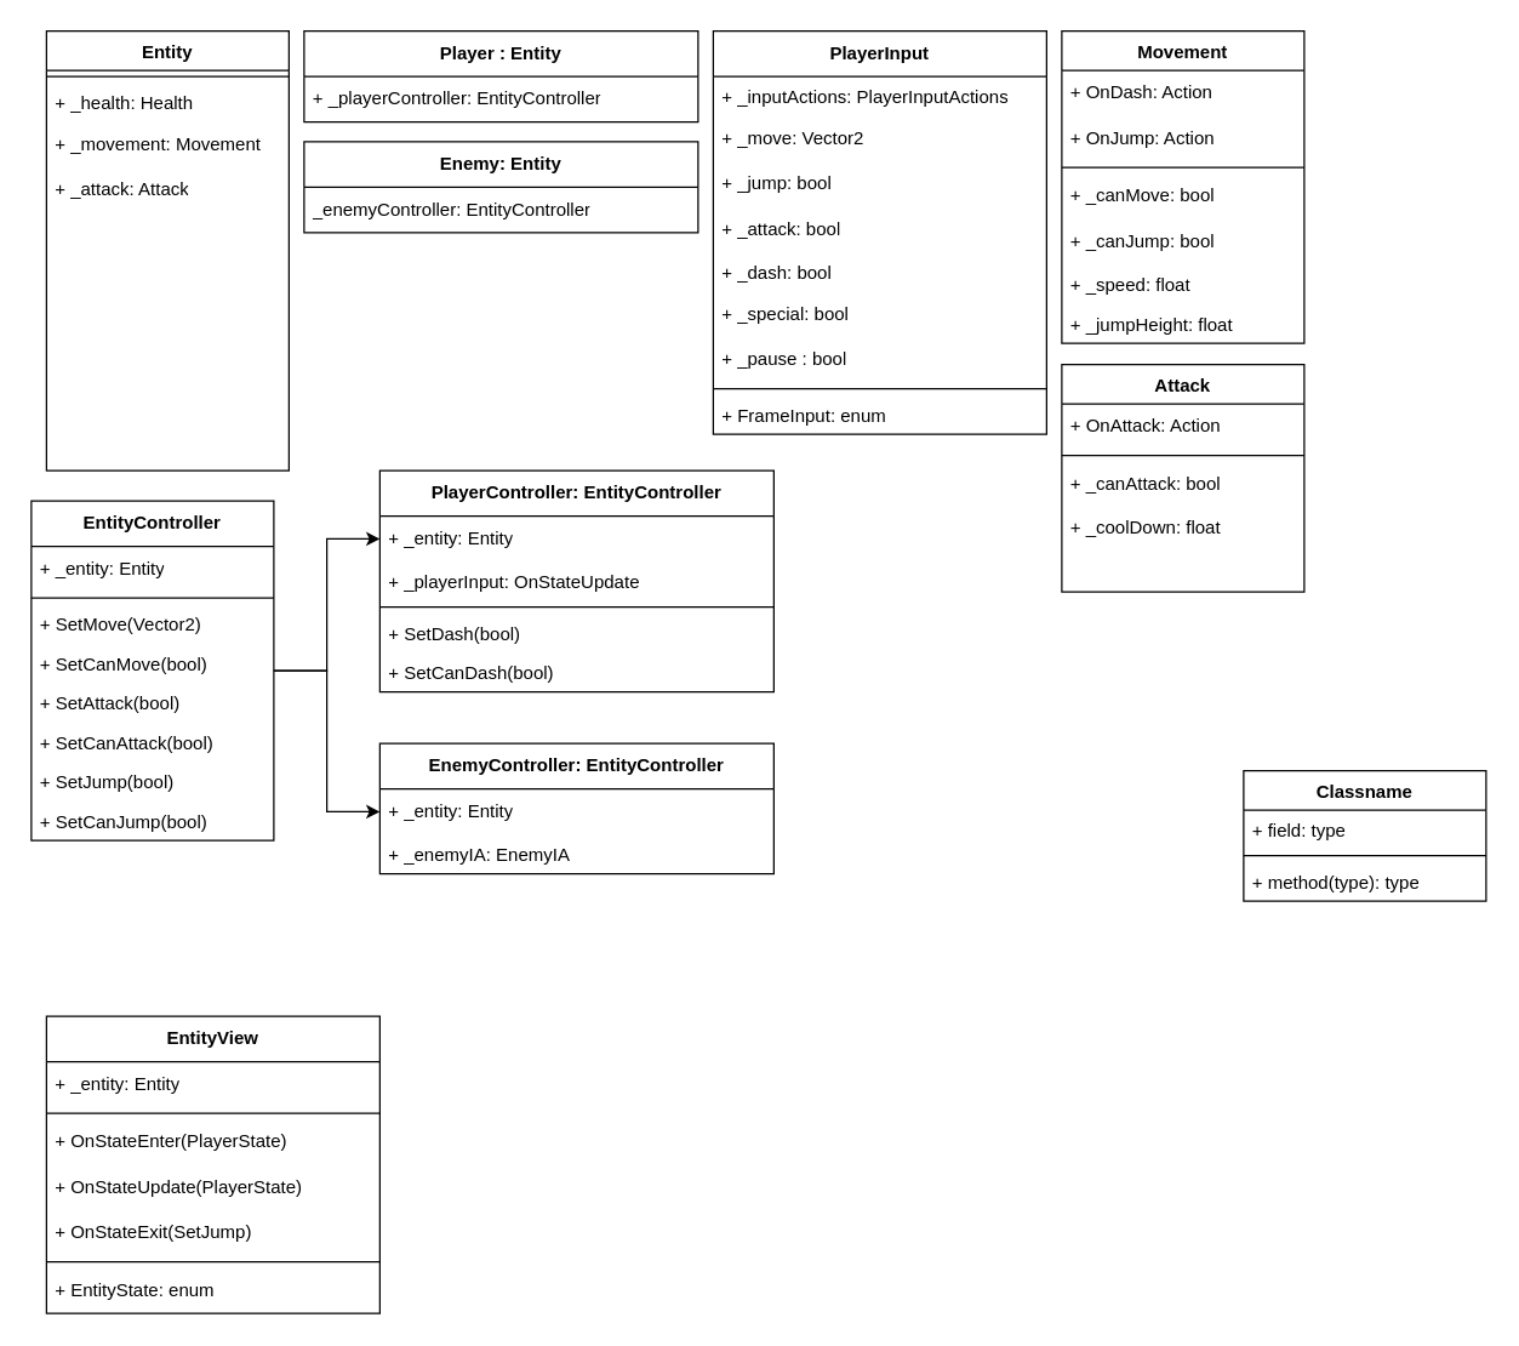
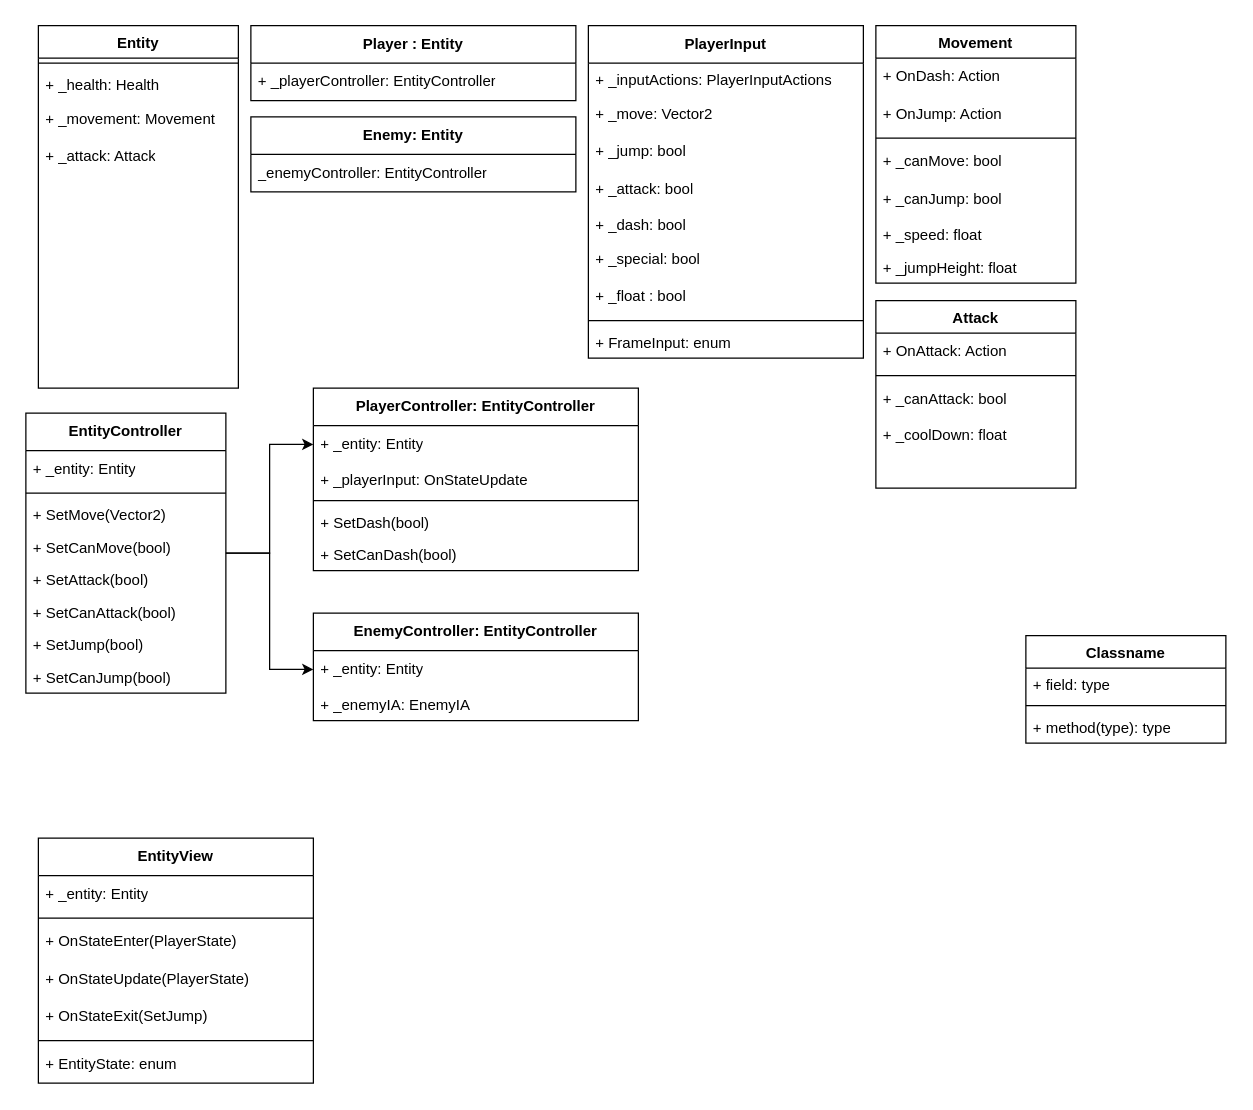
  <mxCell id="0" />
  <mxCell id="1" parent="0" />
  <mxCell id="2" value="Entity" style="swimlane;fontStyle=1;align=center;verticalAlign=top;childLayout=stackLayout;horizontal=1;startSize=26;horizontalStack=0;resizeParent=1;resizeLast=0;collapsible=1;marginBottom=0;rounded=0;shadow=0;strokeWidth=1;" parent="1" vertex="1"><mxGeometry x="30" y="20" width="160" height="290" as="geometry"><mxRectangle x="230" y="140" width="160" height="26" as="alternateBounds" /></mxGeometry></mxCell>
  <mxCell id="3" value="" style="line;strokeWidth=1;fillColor=none;align=left;verticalAlign=middle;spacingTop=-1;spacingLeft=3;spacingRight=3;rotatable=0;labelPosition=right;points=[];portConstraint=eastwest;strokeColor=inherit;" vertex="1" parent="2"><mxGeometry y="26" width="160" height="8" as="geometry" /></mxCell>
  <mxCell id="4" value="+ _health: Health" style="text;align=left;verticalAlign=top;spacingLeft=4;spacingRight=4;overflow=hidden;rotatable=0;points=[[0,0.5],[1,0.5]];portConstraint=eastwest;rounded=0;shadow=0;html=0;" parent="2" vertex="1"><mxGeometry y="34" width="160" height="26" as="geometry" /></mxCell>
  <mxCell id="5" value="+ _movement: Movement" style="text;strokeColor=none;fillColor=none;align=left;verticalAlign=middle;spacingLeft=4;spacingRight=4;overflow=hidden;points=[[0,0.5],[1,0.5]];portConstraint=eastwest;rotatable=0;whiteSpace=wrap;html=1;" parent="2" vertex="1"><mxGeometry y="60" width="160" height="30" as="geometry" /></mxCell>
  <mxCell id="6" value="+ _attack: Attack" style="text;strokeColor=none;fillColor=none;align=left;verticalAlign=middle;spacingLeft=4;spacingRight=4;overflow=hidden;points=[[0,0.5],[1,0.5]];portConstraint=eastwest;rotatable=0;whiteSpace=wrap;html=1;" vertex="1" parent="2"><mxGeometry y="90" width="160" height="30" as="geometry" /></mxCell>
  <mxCell id="7" value="&lt;b&gt;Player : Entity&lt;/b&gt;" style="swimlane;fontStyle=0;childLayout=stackLayout;horizontal=1;startSize=30;horizontalStack=0;resizeParent=1;resizeParentMax=0;resizeLast=0;collapsible=1;marginBottom=0;whiteSpace=wrap;html=1;" parent="1" vertex="1"><mxGeometry x="200" y="20" width="260" height="60" as="geometry" /></mxCell>
  <mxCell id="8" value="+ _playerController: EntityController" style="text;strokeColor=none;fillColor=none;align=left;verticalAlign=middle;spacingLeft=4;spacingRight=4;overflow=hidden;points=[[0,0.5],[1,0.5]];portConstraint=eastwest;rotatable=0;whiteSpace=wrap;html=1;" parent="7" vertex="1"><mxGeometry y="30" width="260" height="30" as="geometry" /></mxCell>
  <mxCell id="9" style="edgeStyle=orthogonalEdgeStyle;rounded=0;orthogonalLoop=1;jettySize=auto;html=1;exitX=1;exitY=0.5;exitDx=0;exitDy=0;entryX=0;entryY=0.5;entryDx=0;entryDy=0;" edge="1" parent="1" source="11" target="53"><mxGeometry relative="1" as="geometry" /></mxCell>
  <mxCell id="10" style="edgeStyle=orthogonalEdgeStyle;rounded=0;orthogonalLoop=1;jettySize=auto;html=1;exitX=1;exitY=0.5;exitDx=0;exitDy=0;entryX=0;entryY=0.5;entryDx=0;entryDy=0;" edge="1" parent="1" source="11" target="64"><mxGeometry relative="1" as="geometry" /></mxCell>
  <mxCell id="11" value="&lt;b&gt;EntityController&lt;/b&gt;" style="swimlane;fontStyle=0;childLayout=stackLayout;horizontal=1;startSize=30;horizontalStack=0;resizeParent=1;resizeParentMax=0;resizeLast=0;collapsible=1;marginBottom=0;whiteSpace=wrap;html=1;" parent="1" vertex="1"><mxGeometry x="20" y="330" width="160" height="224" as="geometry" /></mxCell>
  <mxCell id="12" value="+ _entity: Entity" style="text;strokeColor=none;fillColor=none;align=left;verticalAlign=middle;spacingLeft=4;spacingRight=4;overflow=hidden;points=[[0,0.5],[1,0.5]];portConstraint=eastwest;rotatable=0;whiteSpace=wrap;html=1;" parent="11" vertex="1"><mxGeometry y="30" width="160" height="30" as="geometry" /></mxCell>
  <mxCell id="13" value="" style="line;strokeWidth=1;fillColor=none;align=left;verticalAlign=middle;spacingTop=-1;spacingLeft=3;spacingRight=3;rotatable=0;labelPosition=right;points=[];portConstraint=eastwest;strokeColor=inherit;" vertex="1" parent="11"><mxGeometry y="60" width="160" height="8" as="geometry" /></mxCell>
  <mxCell id="14" value="+ SetMove(Vector2)" style="text;strokeColor=none;fillColor=none;align=left;verticalAlign=top;spacingLeft=4;spacingRight=4;overflow=hidden;rotatable=0;points=[[0,0.5],[1,0.5]];portConstraint=eastwest;whiteSpace=wrap;html=1;" vertex="1" parent="11"><mxGeometry y="68" width="160" height="26" as="geometry" /></mxCell>
  <mxCell id="15" value="+ SetCanMove(bool)" style="text;strokeColor=none;fillColor=none;align=left;verticalAlign=top;spacingLeft=4;spacingRight=4;overflow=hidden;rotatable=0;points=[[0,0.5],[1,0.5]];portConstraint=eastwest;whiteSpace=wrap;html=1;" vertex="1" parent="11"><mxGeometry y="94" width="160" height="26" as="geometry" /></mxCell>
  <mxCell id="16" value="+ SetAttack(bool)" style="text;strokeColor=none;fillColor=none;align=left;verticalAlign=top;spacingLeft=4;spacingRight=4;overflow=hidden;rotatable=0;points=[[0,0.5],[1,0.5]];portConstraint=eastwest;whiteSpace=wrap;html=1;" vertex="1" parent="11"><mxGeometry y="120" width="160" height="26" as="geometry" /></mxCell>
  <mxCell id="17" value="+ SetCanAttack(bool)" style="text;strokeColor=none;fillColor=none;align=left;verticalAlign=top;spacingLeft=4;spacingRight=4;overflow=hidden;rotatable=0;points=[[0,0.5],[1,0.5]];portConstraint=eastwest;whiteSpace=wrap;html=1;" vertex="1" parent="11"><mxGeometry y="146" width="160" height="26" as="geometry" /></mxCell>
  <mxCell id="18" value="+ SetJump(bool)" style="text;strokeColor=none;fillColor=none;align=left;verticalAlign=top;spacingLeft=4;spacingRight=4;overflow=hidden;rotatable=0;points=[[0,0.5],[1,0.5]];portConstraint=eastwest;whiteSpace=wrap;html=1;" vertex="1" parent="11"><mxGeometry y="172" width="160" height="26" as="geometry" /></mxCell>
  <mxCell id="19" value="+ SetCanJump(bool)" style="text;strokeColor=none;fillColor=none;align=left;verticalAlign=top;spacingLeft=4;spacingRight=4;overflow=hidden;rotatable=0;points=[[0,0.5],[1,0.5]];portConstraint=eastwest;whiteSpace=wrap;html=1;" vertex="1" parent="11"><mxGeometry y="198" width="160" height="26" as="geometry" /></mxCell>
  <mxCell id="20" value="&lt;b&gt;Enemy: Entity&lt;/b&gt;" style="swimlane;fontStyle=0;childLayout=stackLayout;horizontal=1;startSize=30;horizontalStack=0;resizeParent=1;resizeParentMax=0;resizeLast=0;collapsible=1;marginBottom=0;whiteSpace=wrap;html=1;" parent="1" vertex="1"><mxGeometry x="200" y="93" width="260" height="60" as="geometry" /></mxCell>
  <mxCell id="21" value="_enemyController: EntityController" style="text;strokeColor=none;fillColor=none;align=left;verticalAlign=middle;spacingLeft=4;spacingRight=4;overflow=hidden;points=[[0,0.5],[1,0.5]];portConstraint=eastwest;rotatable=0;whiteSpace=wrap;html=1;" parent="20" vertex="1"><mxGeometry y="30" width="260" height="30" as="geometry" /></mxCell>
  <mxCell id="22" value="&lt;b&gt;PlayerInput&lt;/b&gt;" style="swimlane;fontStyle=0;childLayout=stackLayout;horizontal=1;startSize=30;horizontalStack=0;resizeParent=1;resizeParentMax=0;resizeLast=0;collapsible=1;marginBottom=0;whiteSpace=wrap;html=1;" parent="1" vertex="1"><mxGeometry x="470" y="20" width="220" height="266" as="geometry" /></mxCell>
  <mxCell id="23" value="+ _inputActions: PlayerInputActions" style="text;strokeColor=none;fillColor=none;align=left;verticalAlign=top;spacingLeft=4;spacingRight=4;overflow=hidden;rotatable=0;points=[[0,0.5],[1,0.5]];portConstraint=eastwest;whiteSpace=wrap;html=1;" vertex="1" parent="22"><mxGeometry y="30" width="220" height="26" as="geometry" /></mxCell>
  <mxCell id="24" value="+ _move: Vector2" style="text;strokeColor=none;fillColor=none;align=left;verticalAlign=middle;spacingLeft=4;spacingRight=4;overflow=hidden;points=[[0,0.5],[1,0.5]];portConstraint=eastwest;rotatable=0;whiteSpace=wrap;html=1;" parent="22" vertex="1"><mxGeometry y="56" width="220" height="30" as="geometry" /></mxCell>
  <mxCell id="25" value="+ _jump: bool" style="text;strokeColor=none;fillColor=none;align=left;verticalAlign=middle;spacingLeft=4;spacingRight=4;overflow=hidden;points=[[0,0.5],[1,0.5]];portConstraint=eastwest;rotatable=0;whiteSpace=wrap;html=1;" parent="22" vertex="1"><mxGeometry y="86" width="220" height="30" as="geometry" /></mxCell>
  <mxCell id="26" value="+ _attack: bool" style="text;strokeColor=none;fillColor=none;align=left;verticalAlign=middle;spacingLeft=4;spacingRight=4;overflow=hidden;points=[[0,0.5],[1,0.5]];portConstraint=eastwest;rotatable=0;whiteSpace=wrap;html=1;" parent="22" vertex="1"><mxGeometry y="116" width="220" height="30" as="geometry" /></mxCell>
  <mxCell id="27" value="+ _dash: bool" style="text;strokeColor=none;fillColor=none;align=left;verticalAlign=top;spacingLeft=4;spacingRight=4;overflow=hidden;rotatable=0;points=[[0,0.5],[1,0.5]];portConstraint=eastwest;whiteSpace=wrap;html=1;" vertex="1" parent="22"><mxGeometry y="146" width="220" height="26" as="geometry" /></mxCell>
  <mxCell id="28" value="+ _special: bool" style="text;strokeColor=none;fillColor=none;align=left;verticalAlign=middle;spacingLeft=4;spacingRight=4;overflow=hidden;points=[[0,0.5],[1,0.5]];portConstraint=eastwest;rotatable=0;whiteSpace=wrap;html=1;" parent="22" vertex="1"><mxGeometry y="172" width="220" height="30" as="geometry" /></mxCell>
- <mxCell id="29" value="+ _pause : bool" style="text;strokeColor=none;fillColor=none;align=left;verticalAlign=middle;spacingLeft=4;spacingRight=4;overflow=hidden;points=[[0,0.5],[1,0.5]];portConstraint=eastwest;rotatable=0;whiteSpace=wrap;html=1;" parent="22" vertex="1"><mxGeometry y="202" width="220" height="30" as="geometry" /></mxCell>
+ <mxCell id="29" value="+ _float : bool" style="text;strokeColor=none;fillColor=none;align=left;verticalAlign=middle;spacingLeft=4;spacingRight=4;overflow=hidden;points=[[0,0.5],[1,0.5]];portConstraint=eastwest;rotatable=0;whiteSpace=wrap;html=1;" parent="22" vertex="1"><mxGeometry y="202" width="220" height="30" as="geometry" /></mxCell>
  <mxCell id="30" value="" style="line;strokeWidth=1;fillColor=none;align=left;verticalAlign=middle;spacingTop=-1;spacingLeft=3;spacingRight=3;rotatable=0;labelPosition=right;points=[];portConstraint=eastwest;strokeColor=inherit;" vertex="1" parent="22"><mxGeometry y="232" width="220" height="8" as="geometry" /></mxCell>
  <mxCell id="31" value="+ FrameInput: enum" style="text;strokeColor=none;fillColor=none;align=left;verticalAlign=top;spacingLeft=4;spacingRight=4;overflow=hidden;rotatable=0;points=[[0,0.5],[1,0.5]];portConstraint=eastwest;whiteSpace=wrap;html=1;" vertex="1" parent="22"><mxGeometry y="240" width="220" height="26" as="geometry" /></mxCell>
  <mxCell id="32" value="Classname" style="swimlane;fontStyle=1;align=center;verticalAlign=top;childLayout=stackLayout;horizontal=1;startSize=26;horizontalStack=0;resizeParent=1;resizeParentMax=0;resizeLast=0;collapsible=1;marginBottom=0;whiteSpace=wrap;html=1;" vertex="1" parent="1"><mxGeometry x="820" y="508" width="160" height="86" as="geometry" /></mxCell>
  <mxCell id="33" value="+ field: type" style="text;strokeColor=none;fillColor=none;align=left;verticalAlign=top;spacingLeft=4;spacingRight=4;overflow=hidden;rotatable=0;points=[[0,0.5],[1,0.5]];portConstraint=eastwest;whiteSpace=wrap;html=1;" vertex="1" parent="32"><mxGeometry y="26" width="160" height="26" as="geometry" /></mxCell>
  <mxCell id="34" value="" style="line;strokeWidth=1;fillColor=none;align=left;verticalAlign=middle;spacingTop=-1;spacingLeft=3;spacingRight=3;rotatable=0;labelPosition=right;points=[];portConstraint=eastwest;strokeColor=inherit;" vertex="1" parent="32"><mxGeometry y="52" width="160" height="8" as="geometry" /></mxCell>
  <mxCell id="35" value="+ method(type): type" style="text;strokeColor=none;fillColor=none;align=left;verticalAlign=top;spacingLeft=4;spacingRight=4;overflow=hidden;rotatable=0;points=[[0,0.5],[1,0.5]];portConstraint=eastwest;whiteSpace=wrap;html=1;" vertex="1" parent="32"><mxGeometry y="60" width="160" height="26" as="geometry" /></mxCell>
  <mxCell id="36" value="&lt;b&gt;EntityView&lt;/b&gt;" style="swimlane;fontStyle=0;childLayout=stackLayout;horizontal=1;startSize=30;horizontalStack=0;resizeParent=1;resizeParentMax=0;resizeLast=0;collapsible=1;marginBottom=0;whiteSpace=wrap;html=1;" vertex="1" parent="1"><mxGeometry x="30" y="670" width="220" height="196" as="geometry" /></mxCell>
  <mxCell id="37" value="+ _entity: Entity" style="text;strokeColor=none;fillColor=none;align=left;verticalAlign=middle;spacingLeft=4;spacingRight=4;overflow=hidden;points=[[0,0.5],[1,0.5]];portConstraint=eastwest;rotatable=0;whiteSpace=wrap;html=1;" vertex="1" parent="36"><mxGeometry y="30" width="220" height="30" as="geometry" /></mxCell>
  <mxCell id="38" value="" style="line;strokeWidth=1;fillColor=none;align=left;verticalAlign=middle;spacingTop=-1;spacingLeft=3;spacingRight=3;rotatable=0;labelPosition=right;points=[];portConstraint=eastwest;strokeColor=inherit;" vertex="1" parent="36"><mxGeometry y="60" width="220" height="8" as="geometry" /></mxCell>
  <mxCell id="39" value="+ OnStateEnter(PlayerState)" style="text;strokeColor=none;fillColor=none;align=left;verticalAlign=middle;spacingLeft=4;spacingRight=4;overflow=hidden;points=[[0,0.5],[1,0.5]];portConstraint=eastwest;rotatable=0;whiteSpace=wrap;html=1;" vertex="1" parent="36"><mxGeometry y="68" width="220" height="30" as="geometry" /></mxCell>
  <mxCell id="40" value="+ OnStateUpdate(PlayerState)" style="text;strokeColor=none;fillColor=none;align=left;verticalAlign=middle;spacingLeft=4;spacingRight=4;overflow=hidden;points=[[0,0.5],[1,0.5]];portConstraint=eastwest;rotatable=0;whiteSpace=wrap;html=1;" vertex="1" parent="36"><mxGeometry y="98" width="220" height="30" as="geometry" /></mxCell>
  <mxCell id="41" value="+ OnStateExit(SetJump)" style="text;strokeColor=none;fillColor=none;align=left;verticalAlign=middle;spacingLeft=4;spacingRight=4;overflow=hidden;points=[[0,0.5],[1,0.5]];portConstraint=eastwest;rotatable=0;whiteSpace=wrap;html=1;" vertex="1" parent="36"><mxGeometry y="128" width="220" height="30" as="geometry" /></mxCell>
  <mxCell id="42" value="" style="line;strokeWidth=1;fillColor=none;align=left;verticalAlign=middle;spacingTop=-1;spacingLeft=3;spacingRight=3;rotatable=0;labelPosition=right;points=[];portConstraint=eastwest;strokeColor=inherit;" vertex="1" parent="36"><mxGeometry y="158" width="220" height="8" as="geometry" /></mxCell>
  <mxCell id="43" value="+ EntityState: enum" style="text;strokeColor=none;fillColor=none;align=left;verticalAlign=middle;spacingLeft=4;spacingRight=4;overflow=hidden;points=[[0,0.5],[1,0.5]];portConstraint=eastwest;rotatable=0;whiteSpace=wrap;html=1;" vertex="1" parent="36"><mxGeometry y="166" width="220" height="30" as="geometry" /></mxCell>
  <mxCell id="44" value="Movement" style="swimlane;fontStyle=1;align=center;verticalAlign=top;childLayout=stackLayout;horizontal=1;startSize=26;horizontalStack=0;resizeParent=1;resizeLast=0;collapsible=1;marginBottom=0;rounded=0;shadow=0;strokeWidth=1;" vertex="1" parent="1"><mxGeometry x="700" y="20" width="160" height="206" as="geometry"><mxRectangle x="230" y="140" width="160" height="26" as="alternateBounds" /></mxGeometry></mxCell>
  <mxCell id="45" value="+ OnDash: Action" style="text;strokeColor=none;fillColor=none;align=left;verticalAlign=middle;spacingLeft=4;spacingRight=4;overflow=hidden;points=[[0,0.5],[1,0.5]];portConstraint=eastwest;rotatable=0;whiteSpace=wrap;html=1;" vertex="1" parent="44"><mxGeometry y="26" width="160" height="30" as="geometry" /></mxCell>
  <mxCell id="46" value="+ OnJump: Action" style="text;strokeColor=none;fillColor=none;align=left;verticalAlign=middle;spacingLeft=4;spacingRight=4;overflow=hidden;points=[[0,0.5],[1,0.5]];portConstraint=eastwest;rotatable=0;whiteSpace=wrap;html=1;" vertex="1" parent="44"><mxGeometry y="56" width="160" height="30" as="geometry" /></mxCell>
  <mxCell id="47" value="" style="line;strokeWidth=1;fillColor=none;align=left;verticalAlign=middle;spacingTop=-1;spacingLeft=3;spacingRight=3;rotatable=0;labelPosition=right;points=[];portConstraint=eastwest;strokeColor=inherit;" vertex="1" parent="44"><mxGeometry y="86" width="160" height="8" as="geometry" /></mxCell>
  <mxCell id="48" value="+ _canMove: bool" style="text;strokeColor=none;fillColor=none;align=left;verticalAlign=middle;spacingLeft=4;spacingRight=4;overflow=hidden;points=[[0,0.5],[1,0.5]];portConstraint=eastwest;rotatable=0;whiteSpace=wrap;html=1;" vertex="1" parent="44"><mxGeometry y="94" width="160" height="30" as="geometry" /></mxCell>
  <mxCell id="49" value="+ _canJump: bool" style="text;strokeColor=none;fillColor=none;align=left;verticalAlign=middle;spacingLeft=4;spacingRight=4;overflow=hidden;points=[[0,0.5],[1,0.5]];portConstraint=eastwest;rotatable=0;whiteSpace=wrap;html=1;" vertex="1" parent="44"><mxGeometry y="124" width="160" height="30" as="geometry" /></mxCell>
  <mxCell id="50" value="+ _speed: float" style="text;align=left;verticalAlign=top;spacingLeft=4;spacingRight=4;overflow=hidden;rotatable=0;points=[[0,0.5],[1,0.5]];portConstraint=eastwest;rounded=0;shadow=0;html=0;" vertex="1" parent="44"><mxGeometry y="154" width="160" height="26" as="geometry" /></mxCell>
  <mxCell id="51" value="+ _jumpHeight: float" style="text;align=left;verticalAlign=top;spacingLeft=4;spacingRight=4;overflow=hidden;rotatable=0;points=[[0,0.5],[1,0.5]];portConstraint=eastwest;rounded=0;shadow=0;html=0;" vertex="1" parent="44"><mxGeometry y="180" width="160" height="26" as="geometry" /></mxCell>
  <mxCell id="52" value="&lt;b&gt;PlayerController: EntityController&lt;/b&gt;" style="swimlane;fontStyle=0;childLayout=stackLayout;horizontal=1;startSize=30;horizontalStack=0;resizeParent=1;resizeParentMax=0;resizeLast=0;collapsible=1;marginBottom=0;whiteSpace=wrap;html=1;" vertex="1" parent="1"><mxGeometry x="250" y="310" width="260" height="146" as="geometry" /></mxCell>
  <mxCell id="53" value="+ _entity: Entity" style="text;strokeColor=none;fillColor=none;align=left;verticalAlign=middle;spacingLeft=4;spacingRight=4;overflow=hidden;points=[[0,0.5],[1,0.5]];portConstraint=eastwest;rotatable=0;whiteSpace=wrap;html=1;" vertex="1" parent="52"><mxGeometry y="30" width="260" height="30" as="geometry" /></mxCell>
  <mxCell id="54" value="+ _playerInput: OnStateUpdate" style="text;strokeColor=none;fillColor=none;align=left;verticalAlign=top;spacingLeft=4;spacingRight=4;overflow=hidden;rotatable=0;points=[[0,0.5],[1,0.5]];portConstraint=eastwest;whiteSpace=wrap;html=1;" vertex="1" parent="52"><mxGeometry y="60" width="260" height="26" as="geometry" /></mxCell>
  <mxCell id="55" value="" style="line;strokeWidth=1;fillColor=none;align=left;verticalAlign=middle;spacingTop=-1;spacingLeft=3;spacingRight=3;rotatable=0;labelPosition=right;points=[];portConstraint=eastwest;strokeColor=inherit;" vertex="1" parent="52"><mxGeometry y="86" width="260" height="8" as="geometry" /></mxCell>
  <mxCell id="56" value="+ SetDash(bool)" style="text;strokeColor=none;fillColor=none;align=left;verticalAlign=top;spacingLeft=4;spacingRight=4;overflow=hidden;rotatable=0;points=[[0,0.5],[1,0.5]];portConstraint=eastwest;whiteSpace=wrap;html=1;" vertex="1" parent="52"><mxGeometry y="94" width="260" height="26" as="geometry" /></mxCell>
  <mxCell id="57" value="+ SetCanDash(bool)" style="text;strokeColor=none;fillColor=none;align=left;verticalAlign=top;spacingLeft=4;spacingRight=4;overflow=hidden;rotatable=0;points=[[0,0.5],[1,0.5]];portConstraint=eastwest;whiteSpace=wrap;html=1;" vertex="1" parent="52"><mxGeometry y="120" width="260" height="26" as="geometry" /></mxCell>
  <mxCell id="58" value="Attack" style="swimlane;fontStyle=1;align=center;verticalAlign=top;childLayout=stackLayout;horizontal=1;startSize=26;horizontalStack=0;resizeParent=1;resizeLast=0;collapsible=1;marginBottom=0;rounded=0;shadow=0;strokeWidth=1;" vertex="1" parent="1"><mxGeometry x="700" y="240" width="160" height="150" as="geometry"><mxRectangle x="230" y="140" width="160" height="26" as="alternateBounds" /></mxGeometry></mxCell>
  <mxCell id="59" value="+ OnAttack: Action" style="text;strokeColor=none;fillColor=none;align=left;verticalAlign=middle;spacingLeft=4;spacingRight=4;overflow=hidden;points=[[0,0.5],[1,0.5]];portConstraint=eastwest;rotatable=0;whiteSpace=wrap;html=1;" parent="58" vertex="1"><mxGeometry y="26" width="160" height="30" as="geometry" /></mxCell>
  <mxCell id="60" value="" style="line;strokeWidth=1;fillColor=none;align=left;verticalAlign=middle;spacingTop=-1;spacingLeft=3;spacingRight=3;rotatable=0;labelPosition=right;points=[];portConstraint=eastwest;strokeColor=inherit;" vertex="1" parent="58"><mxGeometry y="56" width="160" height="8" as="geometry" /></mxCell>
  <mxCell id="61" value="+ _canAttack: bool" style="text;strokeColor=none;fillColor=none;align=left;verticalAlign=middle;spacingLeft=4;spacingRight=4;overflow=hidden;points=[[0,0.5],[1,0.5]];portConstraint=eastwest;rotatable=0;whiteSpace=wrap;html=1;" vertex="1" parent="58"><mxGeometry y="64" width="160" height="30" as="geometry" /></mxCell>
  <mxCell id="62" value="+ _coolDown: float" style="text;align=left;verticalAlign=top;spacingLeft=4;spacingRight=4;overflow=hidden;rotatable=0;points=[[0,0.5],[1,0.5]];portConstraint=eastwest;rounded=0;shadow=0;html=0;" vertex="1" parent="58"><mxGeometry y="94" width="160" height="26" as="geometry" /></mxCell>
  <mxCell id="63" value="&lt;b&gt;EnemyController: EntityController&lt;/b&gt;" style="swimlane;fontStyle=0;childLayout=stackLayout;horizontal=1;startSize=30;horizontalStack=0;resizeParent=1;resizeParentMax=0;resizeLast=0;collapsible=1;marginBottom=0;whiteSpace=wrap;html=1;" vertex="1" parent="1"><mxGeometry x="250" y="490" width="260" height="86" as="geometry" /></mxCell>
  <mxCell id="64" value="+ _entity: Entity" style="text;strokeColor=none;fillColor=none;align=left;verticalAlign=middle;spacingLeft=4;spacingRight=4;overflow=hidden;points=[[0,0.5],[1,0.5]];portConstraint=eastwest;rotatable=0;whiteSpace=wrap;html=1;" vertex="1" parent="63"><mxGeometry y="30" width="260" height="30" as="geometry" /></mxCell>
  <mxCell id="65" value="+ _enemyIA: EnemyIA" style="text;strokeColor=none;fillColor=none;align=left;verticalAlign=top;spacingLeft=4;spacingRight=4;overflow=hidden;rotatable=0;points=[[0,0.5],[1,0.5]];portConstraint=eastwest;whiteSpace=wrap;html=1;" vertex="1" parent="63"><mxGeometry y="60" width="260" height="26" as="geometry" /></mxCell>
